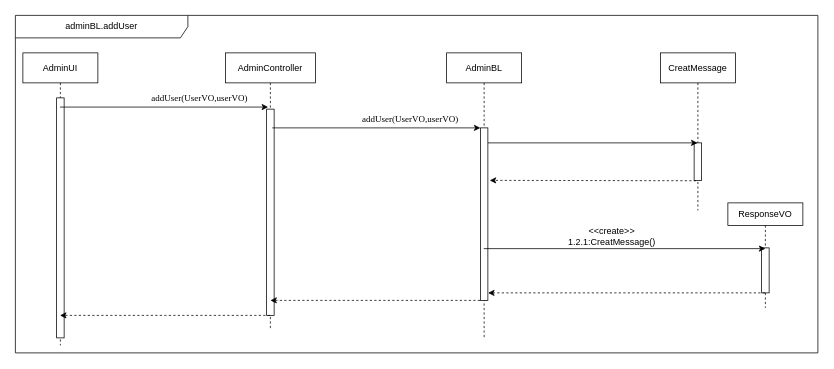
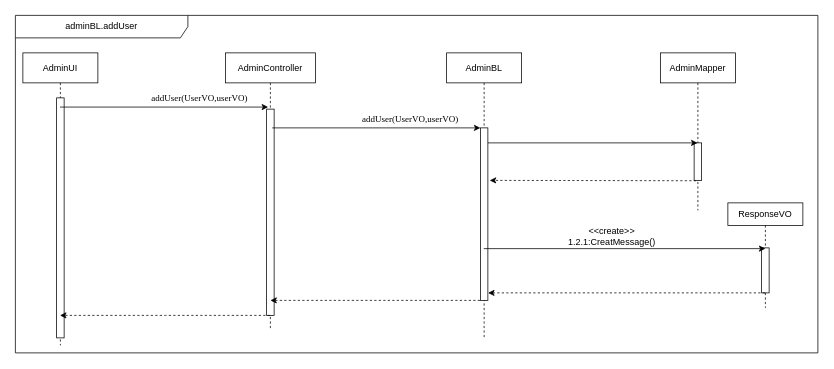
  <mxCell id="0" />
  <mxCell id="1" parent="0" />
  <mxCell id="2" value="adminBL.addUser" style="shape=umlFrame;whiteSpace=wrap;html=1;labelBackgroundColor=none;width=230;height=30;" vertex="1" parent="1"><mxGeometry x="20" y="20" width="1070" height="450" as="geometry" /></mxCell>
  <mxCell id="3" value="AdminUI" style="shape=umlLifeline;perimeter=lifelinePerimeter;whiteSpace=wrap;html=1;container=1;collapsible=0;recursiveResize=0;outlineConnect=0;" vertex="1" parent="1"><mxGeometry x="30" y="70" width="100" height="390" as="geometry" /></mxCell>
  <mxCell id="4" value="" style="html=1;points=[];perimeter=orthogonalPerimeter;" vertex="1" parent="3"><mxGeometry x="45" y="60" width="10" height="320" as="geometry" /></mxCell>
  <mxCell id="5" value="AdminController" style="shape=umlLifeline;perimeter=lifelinePerimeter;whiteSpace=wrap;html=1;container=1;collapsible=0;recursiveResize=0;outlineConnect=0;" vertex="1" parent="1"><mxGeometry x="300" y="70" width="120" height="370" as="geometry" /></mxCell>
  <mxCell id="6" value="" style="html=1;points=[];perimeter=orthogonalPerimeter;" vertex="1" parent="5"><mxGeometry x="55" y="75" width="10" height="275" as="geometry" /></mxCell>
  <mxCell id="7" value="AdminBL" style="shape=umlLifeline;perimeter=lifelinePerimeter;whiteSpace=wrap;html=1;container=1;collapsible=0;recursiveResize=0;outlineConnect=0;" vertex="1" parent="1"><mxGeometry x="595" y="70" width="100" height="380" as="geometry" /></mxCell>
  <mxCell id="8" value="" style="html=1;points=[];perimeter=orthogonalPerimeter;" vertex="1" parent="7"><mxGeometry x="45" y="100" width="10" height="230" as="geometry" /></mxCell>
- <mxCell id="9" value="CreatMessage" style="shape=umlLifeline;perimeter=lifelinePerimeter;whiteSpace=wrap;html=1;container=1;collapsible=0;recursiveResize=0;outlineConnect=0;" vertex="1" parent="1"><mxGeometry x="880" y="70" width="100" height="210" as="geometry" /></mxCell>
+ <mxCell id="9" value="AdminMapper" style="shape=umlLifeline;perimeter=lifelinePerimeter;whiteSpace=wrap;html=1;container=1;collapsible=0;recursiveResize=0;outlineConnect=0;" vertex="1" parent="1"><mxGeometry x="880" y="70" width="100" height="210" as="geometry" /></mxCell>
  <mxCell id="10" value="" style="html=1;points=[];perimeter=orthogonalPerimeter;" vertex="1" parent="9"><mxGeometry x="45" y="120" width="10" height="50" as="geometry" /></mxCell>
  <mxCell id="11" value="" style="endArrow=classic;html=1;dashed=1;" edge="1" parent="1" source="5" target="3"><mxGeometry width="50" height="50" relative="1" as="geometry"><mxPoint x="170" y="345" as="sourcePoint" /><mxPoint x="80" y="345" as="targetPoint" /><Array as="points"><mxPoint x="210" y="420" /></Array></mxGeometry></mxCell>
  <mxCell id="12" value="" style="endArrow=classic;html=1;entryX=0.2;entryY=-0.01;entryDx=0;entryDy=0;entryPerimeter=0;" edge="1" parent="1" source="3" target="6"><mxGeometry width="50" height="50" relative="1" as="geometry"><mxPoint x="235" y="145" as="sourcePoint" /><mxPoint x="350" y="145" as="targetPoint" /></mxGeometry></mxCell>
  <mxCell id="13" value="&lt;div style=&quot;text-align: justify&quot;&gt;&lt;pre style=&quot;background-color: rgb(255 , 255 , 255) ; font-family: &amp;#34;menlo&amp;#34; ; font-size: 9pt&quot;&gt;addUser(UserVO,userVO)&lt;/pre&gt;&lt;/div&gt;" style="text;html=1;align=right;verticalAlign=middle;resizable=0;points=[];labelBackgroundColor=none;" vertex="1" connectable="0" parent="12"><mxGeometry x="-0.496" y="10" relative="1" as="geometry"><mxPoint x="180.5" y="-2.25" as="offset" /></mxGeometry></mxCell>
  <mxCell id="14" value="" style="endArrow=classic;html=1;entryX=0.2;entryY=-0.01;entryDx=0;entryDy=0;entryPerimeter=0;" edge="1" parent="1"><mxGeometry width="50" height="50" relative="1" as="geometry"><mxPoint x="362.5" y="170" as="sourcePoint" /><mxPoint x="640" y="170" as="targetPoint" /></mxGeometry></mxCell>
  <mxCell id="15" value="" style="endArrow=classic;html=1;dashed=1;" edge="1" parent="1"><mxGeometry width="50" height="50" relative="1" as="geometry"><mxPoint x="639.5" y="400" as="sourcePoint" /><mxPoint x="360" y="400" as="targetPoint" /></mxGeometry></mxCell>
  <mxCell id="16" value="" style="endArrow=classic;html=1;" edge="1" parent="1" target="9"><mxGeometry width="50" height="50" relative="1" as="geometry"><mxPoint x="650" y="190" as="sourcePoint" /><mxPoint x="880" y="190" as="targetPoint" /></mxGeometry></mxCell>
  <mxCell id="17" value="" style="endArrow=classic;html=1;dashed=1;" edge="1" parent="1"><mxGeometry width="50" height="50" relative="1" as="geometry"><mxPoint x="927.5" y="240.5" as="sourcePoint" /><mxPoint x="652.5" y="240" as="targetPoint" /></mxGeometry></mxCell>
  <mxCell id="18" value="ResponseVO" style="shape=umlLifeline;perimeter=lifelinePerimeter;whiteSpace=wrap;html=1;container=1;collapsible=0;recursiveResize=0;outlineConnect=0;size=30;" vertex="1" parent="1"><mxGeometry x="970" y="270" width="100" height="140" as="geometry" /></mxCell>
  <mxCell id="19" value="" style="html=1;points=[];perimeter=orthogonalPerimeter;" vertex="1" parent="18"><mxGeometry x="45" y="60" width="10" height="60" as="geometry" /></mxCell>
  <mxCell id="20" value="" style="endArrow=classic;html=1;" edge="1" parent="1"><mxGeometry width="50" height="50" relative="1" as="geometry"><mxPoint x="644.5" y="331" as="sourcePoint" /><mxPoint x="1020" y="331" as="targetPoint" /></mxGeometry></mxCell>
  <mxCell id="21" value="&lt;span style=&quot;color: rgba(0 , 0 , 0 , 0) ; font-family: monospace ; font-size: 0px ; background-color: rgb(248 , 249 , 250)&quot;&gt;%3CmxGraphModel%3E%3Croot%3E%3CmxCell%20id%3D%220%22%2F%3E%3CmxCell%20id%3D%221%22%20parent%3D%220%22%2F%3E%3CmxCell%20id%3D%222%22%20value%3D%22%22%20style%3D%22endArrow%3Dclassic%3Bhtml%3D1%3Bdashed%3D1%3B%22%20edge%3D%221%22%20parent%3D%221%22%3E%3CmxGeometry%20width%3D%2250%22%20height%3D%2250%22%20relative%3D%221%22%20as%3D%22geometry%22%3E%3CmxPoint%20x%3D%22919.75%22%20y%3D%22380%22%20as%3D%22sourcePoint%22%2F%3E%3CmxPoint%20x%3D%22640.25%22%20y%3D%22380%22%20as%3D%22targetPoint%22%2F%3E%3C%2FmxGeometry%3E%3C%2FmxCell%3E%3C%2Froot%3E%3C%2FmxGraphModel%3E&lt;/span&gt;" style="endArrow=classic;html=1;dashed=1;" edge="1" parent="1" source="18"><mxGeometry width="50" height="50" relative="1" as="geometry"><mxPoint x="929.75" y="390" as="sourcePoint" /><mxPoint x="650.25" y="390" as="targetPoint" /></mxGeometry></mxCell>
  <mxCell id="22" value="&amp;lt;&amp;lt;create&amp;gt;&amp;gt;&lt;br&gt;1.2.1:CreatMessage()" style="text;html=1;align=center;verticalAlign=middle;resizable=0;points=[];autosize=1;" vertex="1" parent="1"><mxGeometry x="750" y="300" width="130" height="30" as="geometry" /></mxCell>
  <mxCell id="23" value="&lt;div style=&quot;text-align: justify&quot;&gt;&lt;/div&gt;&lt;pre style=&quot;background-color: rgb(255 , 255 , 255) ; font-family: &amp;#34;menlo&amp;#34; ; font-size: 9pt&quot;&gt;&lt;pre style=&quot;font-size: 9pt ; text-align: justify ; font-family: &amp;#34;menlo&amp;#34;&quot;&gt;addUser(UserVO,userVO)&lt;/pre&gt;&lt;/pre&gt;" style="text;html=1;align=right;verticalAlign=middle;resizable=0;points=[];labelBackgroundColor=none;" vertex="1" connectable="0" parent="1"><mxGeometry x="410" y="160" as="geometry"><mxPoint x="200.5" y="-2.25" as="offset" /></mxGeometry></mxCell>
